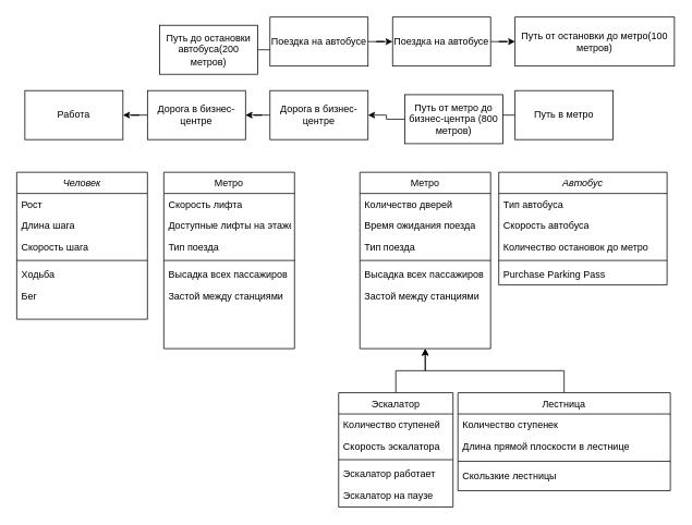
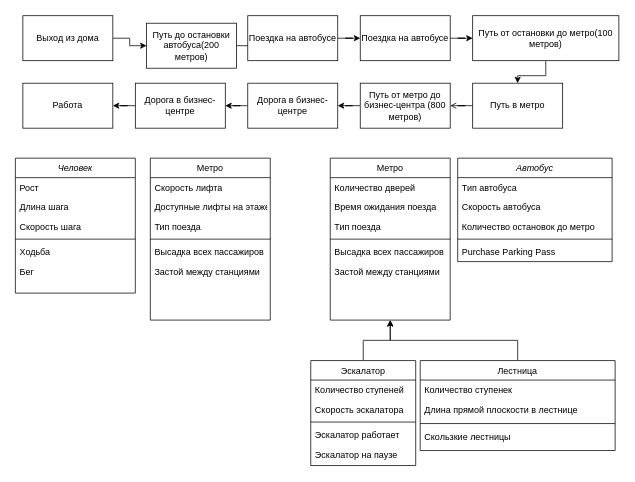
  <mxCell id="0" />
  <mxCell id="1" parent="0" />
  <mxCell id="2" value="Человек" style="swimlane;fontStyle=2;align=center;verticalAlign=top;childLayout=stackLayout;horizontal=1;startSize=26;horizontalStack=0;resizeParent=1;resizeLast=0;collapsible=1;marginBottom=0;rounded=0;shadow=0;strokeWidth=1;" parent="1" vertex="1"><mxGeometry x="20" y="210" width="160" height="180" as="geometry"><mxRectangle x="230" y="140" width="160" height="26" as="alternateBounds" /></mxGeometry></mxCell>
  <mxCell id="3" value="Рост" style="text;align=left;verticalAlign=top;spacingLeft=4;spacingRight=4;overflow=hidden;rotatable=0;points=[[0,0.5],[1,0.5]];portConstraint=eastwest;" parent="2" vertex="1"><mxGeometry y="26" width="160" height="26" as="geometry" /></mxCell>
  <mxCell id="4" value="Длина шага" style="text;align=left;verticalAlign=top;spacingLeft=4;spacingRight=4;overflow=hidden;rotatable=0;points=[[0,0.5],[1,0.5]];portConstraint=eastwest;rounded=0;shadow=0;html=0;" parent="2" vertex="1"><mxGeometry y="52" width="160" height="26" as="geometry" /></mxCell>
  <mxCell id="5" value="Скорость шага" style="text;align=left;verticalAlign=top;spacingLeft=4;spacingRight=4;overflow=hidden;rotatable=0;points=[[0,0.5],[1,0.5]];portConstraint=eastwest;rounded=0;shadow=0;html=0;" parent="2" vertex="1"><mxGeometry y="78" width="160" height="26" as="geometry" /></mxCell>
  <mxCell id="6" value="" style="line;html=1;strokeWidth=1;align=left;verticalAlign=middle;spacingTop=-1;spacingLeft=3;spacingRight=3;rotatable=0;labelPosition=right;points=[];portConstraint=eastwest;" vertex="1" parent="2"><mxGeometry y="104" width="160" height="8" as="geometry" /></mxCell>
  <mxCell id="7" value="Ходьба" style="text;align=left;verticalAlign=top;spacingLeft=4;spacingRight=4;overflow=hidden;rotatable=0;points=[[0,0.5],[1,0.5]];portConstraint=eastwest;rounded=0;shadow=0;html=0;" vertex="1" parent="2"><mxGeometry y="112" width="160" height="26" as="geometry" /></mxCell>
  <mxCell id="8" value="Бег" style="text;align=left;verticalAlign=top;spacingLeft=4;spacingRight=4;overflow=hidden;rotatable=0;points=[[0,0.5],[1,0.5]];portConstraint=eastwest;rounded=0;shadow=0;html=0;" vertex="1" parent="2"><mxGeometry y="138" width="160" height="26" as="geometry" /></mxCell>
  <mxCell id="9" style="edgeStyle=orthogonalEdgeStyle;rounded=0;orthogonalLoop=1;jettySize=auto;html=1;entryX=0.5;entryY=1;entryDx=0;entryDy=0;" edge="1" parent="1" source="10" target="22"><mxGeometry relative="1" as="geometry" /></mxCell>
  <mxCell id="10" value="Лестница" style="swimlane;fontStyle=0;align=center;verticalAlign=top;childLayout=stackLayout;horizontal=1;startSize=26;horizontalStack=0;resizeParent=1;resizeLast=0;collapsible=1;marginBottom=0;rounded=0;shadow=0;strokeWidth=1;" parent="1" vertex="1"><mxGeometry x="560" y="480" width="260" height="120" as="geometry"><mxRectangle x="130" y="380" width="160" height="26" as="alternateBounds" /></mxGeometry></mxCell>
  <mxCell id="11" value="Количество ступенек" style="text;align=left;verticalAlign=top;spacingLeft=4;spacingRight=4;overflow=hidden;rotatable=0;points=[[0,0.5],[1,0.5]];portConstraint=eastwest;" parent="10" vertex="1"><mxGeometry y="26" width="260" height="26" as="geometry" /></mxCell>
  <mxCell id="12" value="Длина прямой плоскости в лестнице" style="text;align=left;verticalAlign=top;spacingLeft=4;spacingRight=4;overflow=hidden;rotatable=0;points=[[0,0.5],[1,0.5]];portConstraint=eastwest;rounded=0;shadow=0;html=0;" parent="10" vertex="1"><mxGeometry y="52" width="260" height="28" as="geometry" /></mxCell>
  <mxCell id="13" value="" style="line;html=1;strokeWidth=1;align=left;verticalAlign=middle;spacingTop=-1;spacingLeft=3;spacingRight=3;rotatable=0;labelPosition=right;points=[];portConstraint=eastwest;" vertex="1" parent="10"><mxGeometry y="80" width="260" height="8" as="geometry" /></mxCell>
  <mxCell id="14" value="Скользкие лестницы" style="text;align=left;verticalAlign=top;spacingLeft=4;spacingRight=4;overflow=hidden;rotatable=0;points=[[0,0.5],[1,0.5]];portConstraint=eastwest;rounded=0;shadow=0;html=0;" vertex="1" parent="10"><mxGeometry y="88" width="260" height="28" as="geometry" /></mxCell>
  <mxCell id="15" style="edgeStyle=orthogonalEdgeStyle;rounded=0;orthogonalLoop=1;jettySize=auto;html=1;entryX=0.5;entryY=1;entryDx=0;entryDy=0;" edge="1" parent="1" source="16" target="22"><mxGeometry relative="1" as="geometry" /></mxCell>
  <mxCell id="16" value="Эскалатор" style="swimlane;fontStyle=0;align=center;verticalAlign=top;childLayout=stackLayout;horizontal=1;startSize=26;horizontalStack=0;resizeParent=1;resizeLast=0;collapsible=1;marginBottom=0;rounded=0;shadow=0;strokeWidth=1;" parent="1" vertex="1"><mxGeometry x="414" y="480" width="140" height="140" as="geometry"><mxRectangle x="340" y="380" width="170" height="26" as="alternateBounds" /></mxGeometry></mxCell>
  <mxCell id="17" value="Количество ступеней" style="text;align=left;verticalAlign=top;spacingLeft=4;spacingRight=4;overflow=hidden;rotatable=0;points=[[0,0.5],[1,0.5]];portConstraint=eastwest;" parent="16" vertex="1"><mxGeometry y="26" width="140" height="26" as="geometry" /></mxCell>
  <mxCell id="18" value="Скорость эскалатора" style="text;align=left;verticalAlign=top;spacingLeft=4;spacingRight=4;overflow=hidden;rotatable=0;points=[[0,0.5],[1,0.5]];portConstraint=eastwest;" vertex="1" parent="16"><mxGeometry y="52" width="140" height="26" as="geometry" /></mxCell>
  <mxCell id="19" value="" style="line;html=1;strokeWidth=1;align=left;verticalAlign=middle;spacingTop=-1;spacingLeft=3;spacingRight=3;rotatable=0;labelPosition=right;points=[];portConstraint=eastwest;" vertex="1" parent="16"><mxGeometry y="78" width="140" height="8" as="geometry" /></mxCell>
  <mxCell id="20" value="Эскалатор работает" style="text;align=left;verticalAlign=top;spacingLeft=4;spacingRight=4;overflow=hidden;rotatable=0;points=[[0,0.5],[1,0.5]];portConstraint=eastwest;rounded=0;shadow=0;html=0;" vertex="1" parent="16"><mxGeometry y="86" width="140" height="26" as="geometry" /></mxCell>
  <mxCell id="21" value="Эскалатор на паузе" style="text;align=left;verticalAlign=top;spacingLeft=4;spacingRight=4;overflow=hidden;rotatable=0;points=[[0,0.5],[1,0.5]];portConstraint=eastwest;rounded=0;shadow=0;html=0;" vertex="1" parent="16"><mxGeometry y="112" width="140" height="26" as="geometry" /></mxCell>
  <mxCell id="22" value="Метро" style="swimlane;fontStyle=0;align=center;verticalAlign=top;childLayout=stackLayout;horizontal=1;startSize=26;horizontalStack=0;resizeParent=1;resizeLast=0;collapsible=1;marginBottom=0;rounded=0;shadow=0;strokeWidth=1;" parent="1" vertex="1"><mxGeometry x="440" y="210" width="160" height="216" as="geometry"><mxRectangle x="550" y="140" width="160" height="26" as="alternateBounds" /></mxGeometry></mxCell>
  <mxCell id="23" value="Количество дверей" style="text;align=left;verticalAlign=top;spacingLeft=4;spacingRight=4;overflow=hidden;rotatable=0;points=[[0,0.5],[1,0.5]];portConstraint=eastwest;rounded=0;shadow=0;html=0;" parent="22" vertex="1"><mxGeometry y="26" width="160" height="26" as="geometry" /></mxCell>
  <mxCell id="24" value="Время ожидания поезда" style="text;align=left;verticalAlign=top;spacingLeft=4;spacingRight=4;overflow=hidden;rotatable=0;points=[[0,0.5],[1,0.5]];portConstraint=eastwest;rounded=0;shadow=0;html=0;" parent="22" vertex="1"><mxGeometry y="52" width="160" height="26" as="geometry" /></mxCell>
  <mxCell id="25" value="Тип поезда" style="text;align=left;verticalAlign=top;spacingLeft=4;spacingRight=4;overflow=hidden;rotatable=0;points=[[0,0.5],[1,0.5]];portConstraint=eastwest;rounded=0;shadow=0;html=0;" parent="22" vertex="1"><mxGeometry y="78" width="160" height="26" as="geometry" /></mxCell>
  <mxCell id="26" value="" style="line;html=1;strokeWidth=1;align=left;verticalAlign=middle;spacingTop=-1;spacingLeft=3;spacingRight=3;rotatable=0;labelPosition=right;points=[];portConstraint=eastwest;" parent="22" vertex="1"><mxGeometry y="104" width="160" height="8" as="geometry" /></mxCell>
  <mxCell id="27" value="Высадка всех пассажиров" style="text;align=left;verticalAlign=top;spacingLeft=4;spacingRight=4;overflow=hidden;rotatable=0;points=[[0,0.5],[1,0.5]];portConstraint=eastwest;" parent="22" vertex="1"><mxGeometry y="112" width="160" height="26" as="geometry" /></mxCell>
  <mxCell id="28" value="Застой между станциями" style="text;align=left;verticalAlign=top;spacingLeft=4;spacingRight=4;overflow=hidden;rotatable=0;points=[[0,0.5],[1,0.5]];portConstraint=eastwest;" parent="22" vertex="1"><mxGeometry y="138" width="160" height="26" as="geometry" /></mxCell>
  <mxCell id="29" value="Автобус" style="swimlane;fontStyle=2;align=center;verticalAlign=top;childLayout=stackLayout;horizontal=1;startSize=26;horizontalStack=0;resizeParent=1;resizeLast=0;collapsible=1;marginBottom=0;rounded=0;shadow=0;strokeWidth=1;" vertex="1" parent="1"><mxGeometry x="610" y="210" width="206" height="138" as="geometry"><mxRectangle x="230" y="140" width="160" height="26" as="alternateBounds" /></mxGeometry></mxCell>
  <mxCell id="30" value="Тип автобуса" style="text;align=left;verticalAlign=top;spacingLeft=4;spacingRight=4;overflow=hidden;rotatable=0;points=[[0,0.5],[1,0.5]];portConstraint=eastwest;" vertex="1" parent="29"><mxGeometry y="26" width="206" height="26" as="geometry" /></mxCell>
  <mxCell id="31" value="Скорость автобуса" style="text;align=left;verticalAlign=top;spacingLeft=4;spacingRight=4;overflow=hidden;rotatable=0;points=[[0,0.5],[1,0.5]];portConstraint=eastwest;rounded=0;shadow=0;html=0;" vertex="1" parent="29"><mxGeometry y="52" width="206" height="26" as="geometry" /></mxCell>
  <mxCell id="32" value="Количество остановок до метро" style="text;align=left;verticalAlign=top;spacingLeft=4;spacingRight=4;overflow=hidden;rotatable=0;points=[[0,0.5],[1,0.5]];portConstraint=eastwest;rounded=0;shadow=0;html=0;" vertex="1" parent="29"><mxGeometry y="78" width="206" height="26" as="geometry" /></mxCell>
  <mxCell id="33" value="" style="line;html=1;strokeWidth=1;align=left;verticalAlign=middle;spacingTop=-1;spacingLeft=3;spacingRight=3;rotatable=0;labelPosition=right;points=[];portConstraint=eastwest;" vertex="1" parent="29"><mxGeometry y="104" width="206" height="8" as="geometry" /></mxCell>
  <mxCell id="34" value="Purchase Parking Pass" style="text;align=left;verticalAlign=top;spacingLeft=4;spacingRight=4;overflow=hidden;rotatable=0;points=[[0,0.5],[1,0.5]];portConstraint=eastwest;" vertex="1" parent="29"><mxGeometry y="112" width="206" height="26" as="geometry" /></mxCell>
+ <mxCell id="35" style="edgeStyle=orthogonalEdgeStyle;rounded=0;orthogonalLoop=1;jettySize=auto;html=1;entryX=0;entryY=0.5;entryDx=0;entryDy=0;" edge="1" parent="1" source="36" target="38"><mxGeometry relative="1" as="geometry" /></mxCell>
+ <mxCell id="36" value="Выход из дома" style="rounded=0;whiteSpace=wrap;html=1;" vertex="1" parent="1"><mxGeometry x="30" y="20" width="120" height="60" as="geometry" /></mxCell>
  <mxCell id="37" style="edgeStyle=orthogonalEdgeStyle;rounded=0;orthogonalLoop=1;jettySize=auto;html=1;entryX=0;entryY=0.5;entryDx=0;entryDy=0;" edge="1" parent="1" source="38" target="40"><mxGeometry relative="1" as="geometry" /></mxCell>
  <mxCell id="38" value="Путь до остановки автобуса(200 метров)" style="rounded=0;whiteSpace=wrap;html=1;" vertex="1" parent="1"><mxGeometry x="195" y="30" width="120" height="60" as="geometry" /></mxCell>
  <mxCell id="39" style="edgeStyle=orthogonalEdgeStyle;rounded=0;orthogonalLoop=1;jettySize=auto;html=1;entryX=0;entryY=0.5;entryDx=0;entryDy=0;" edge="1" parent="1" source="40" target="42"><mxGeometry relative="1" as="geometry" /></mxCell>
  <mxCell id="40" value="Поездка на автобусе" style="rounded=0;whiteSpace=wrap;html=1;" vertex="1" parent="1"><mxGeometry x="330" y="20" width="120" height="60" as="geometry" /></mxCell>
  <mxCell id="41" style="edgeStyle=orthogonalEdgeStyle;rounded=0;orthogonalLoop=1;jettySize=auto;html=1;entryX=0;entryY=0.5;entryDx=0;entryDy=0;" edge="1" parent="1" source="42" target="44"><mxGeometry relative="1" as="geometry" /></mxCell>
  <mxCell id="42" value="Поездка на автобусе" style="rounded=0;whiteSpace=wrap;html=1;" vertex="1" parent="1"><mxGeometry x="480" y="20" width="120" height="60" as="geometry" /></mxCell>
+ <mxCell id="43" style="edgeStyle=orthogonalEdgeStyle;rounded=0;orthogonalLoop=1;jettySize=auto;html=1;" edge="1" parent="1" source="44" target="46"><mxGeometry relative="1" as="geometry" /></mxCell>
  <mxCell id="44" value="Путь от остановки до метро(100 метров)" style="rounded=0;whiteSpace=wrap;html=1;" vertex="1" parent="1"><mxGeometry x="630" y="20" width="195" height="60" as="geometry" /></mxCell>
  <mxCell id="45" style="edgeStyle=orthogonalEdgeStyle;rounded=0;orthogonalLoop=1;jettySize=auto;html=1;endArrow=open;" edge="1" parent="1" source="46" target="48"><mxGeometry relative="1" as="geometry" /></mxCell>
  <mxCell id="46" value="Путь в метро" style="rounded=0;whiteSpace=wrap;html=1;" vertex="1" parent="1"><mxGeometry x="630" y="110" width="120" height="60" as="geometry" /></mxCell>
  <mxCell id="47" value="" style="edgeStyle=orthogonalEdgeStyle;rounded=0;orthogonalLoop=1;jettySize=auto;html=1;" edge="1" parent="1" source="48" target="50"><mxGeometry relative="1" as="geometry" /></mxCell>
- <mxCell id="48" value="Путь от метро до бизнес-центра (800 метров)" style="rounded=0;whiteSpace=wrap;html=1;" vertex="1" parent="1"><mxGeometry x="495" y="115" width="120" height="60" as="geometry" /></mxCell>
+ <mxCell id="48" value="Путь от метро до бизнес-центра (800 метров)" style="rounded=0;whiteSpace=wrap;html=1;" vertex="1" parent="1"><mxGeometry x="480" y="110" width="120" height="60" as="geometry" /></mxCell>
  <mxCell id="49" value="" style="edgeStyle=orthogonalEdgeStyle;rounded=0;orthogonalLoop=1;jettySize=auto;html=1;" edge="1" parent="1" source="50" target="52"><mxGeometry relative="1" as="geometry" /></mxCell>
  <mxCell id="50" value="Дорога в бизнес-центре" style="rounded=0;whiteSpace=wrap;html=1;" vertex="1" parent="1"><mxGeometry x="330" y="110" width="120" height="60" as="geometry" /></mxCell>
  <mxCell id="51" value="" style="edgeStyle=orthogonalEdgeStyle;rounded=0;orthogonalLoop=1;jettySize=auto;html=1;" edge="1" parent="1" source="52" target="53"><mxGeometry relative="1" as="geometry" /></mxCell>
  <mxCell id="52" value="Дорога в бизнес-центре" style="rounded=0;whiteSpace=wrap;html=1;" vertex="1" parent="1"><mxGeometry x="180" y="110" width="120" height="60" as="geometry" /></mxCell>
  <mxCell id="53" value="Работа" style="rounded=0;whiteSpace=wrap;html=1;" vertex="1" parent="1"><mxGeometry x="30" y="110" width="120" height="60" as="geometry" /></mxCell>
  <mxCell id="54" value="Метро" style="swimlane;fontStyle=0;align=center;verticalAlign=top;childLayout=stackLayout;horizontal=1;startSize=26;horizontalStack=0;resizeParent=1;resizeLast=0;collapsible=1;marginBottom=0;rounded=0;shadow=0;strokeWidth=1;" vertex="1" parent="1"><mxGeometry x="200" y="210" width="160" height="216" as="geometry"><mxRectangle x="550" y="140" width="160" height="26" as="alternateBounds" /></mxGeometry></mxCell>
  <mxCell id="55" value="Скорость лифта" style="text;align=left;verticalAlign=top;spacingLeft=4;spacingRight=4;overflow=hidden;rotatable=0;points=[[0,0.5],[1,0.5]];portConstraint=eastwest;rounded=0;shadow=0;html=0;" vertex="1" parent="54"><mxGeometry y="26" width="160" height="26" as="geometry" /></mxCell>
  <mxCell id="56" value="Доступные лифты на этаже" style="text;align=left;verticalAlign=top;spacingLeft=4;spacingRight=4;overflow=hidden;rotatable=0;points=[[0,0.5],[1,0.5]];portConstraint=eastwest;rounded=0;shadow=0;html=0;" vertex="1" parent="54"><mxGeometry y="52" width="160" height="26" as="geometry" /></mxCell>
  <mxCell id="57" value="Тип поезда" style="text;align=left;verticalAlign=top;spacingLeft=4;spacingRight=4;overflow=hidden;rotatable=0;points=[[0,0.5],[1,0.5]];portConstraint=eastwest;rounded=0;shadow=0;html=0;" vertex="1" parent="54"><mxGeometry y="78" width="160" height="26" as="geometry" /></mxCell>
  <mxCell id="58" value="" style="line;html=1;strokeWidth=1;align=left;verticalAlign=middle;spacingTop=-1;spacingLeft=3;spacingRight=3;rotatable=0;labelPosition=right;points=[];portConstraint=eastwest;" vertex="1" parent="54"><mxGeometry y="104" width="160" height="8" as="geometry" /></mxCell>
  <mxCell id="59" value="Высадка всех пассажиров" style="text;align=left;verticalAlign=top;spacingLeft=4;spacingRight=4;overflow=hidden;rotatable=0;points=[[0,0.5],[1,0.5]];portConstraint=eastwest;" vertex="1" parent="54"><mxGeometry y="112" width="160" height="26" as="geometry" /></mxCell>
  <mxCell id="60" value="Застой между станциями" style="text;align=left;verticalAlign=top;spacingLeft=4;spacingRight=4;overflow=hidden;rotatable=0;points=[[0,0.5],[1,0.5]];portConstraint=eastwest;" vertex="1" parent="54"><mxGeometry y="138" width="160" height="26" as="geometry" /></mxCell>
